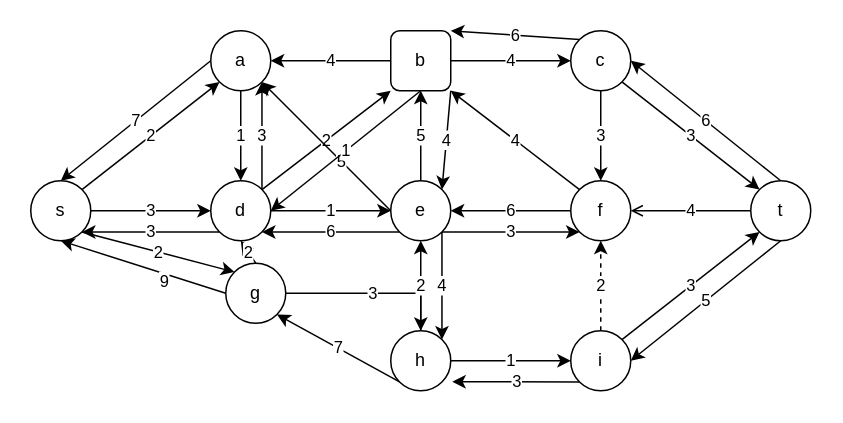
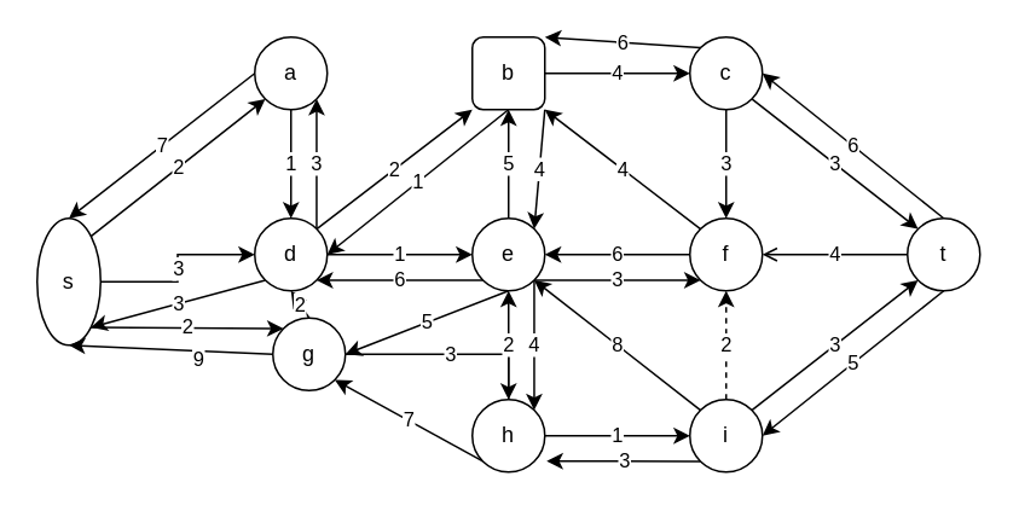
  <mxCell id="0" />
  <mxCell id="1" parent="0" />
  <mxCell id="2" value="3" style="edgeStyle=orthogonalEdgeStyle;rounded=0;orthogonalLoop=1;jettySize=auto;html=1;" edge="1" parent="1" source="5" target="10"><mxGeometry relative="1" as="geometry" /></mxCell>
  <mxCell id="3" value="2" style="edgeStyle=none;rounded=0;orthogonalLoop=1;jettySize=auto;html=1;exitX=1;exitY=1;exitDx=0;exitDy=0;entryX=0;entryY=0;entryDx=0;entryDy=0;" edge="1" parent="1" source="5" target="18"><mxGeometry relative="1" as="geometry" /></mxCell>
  <mxCell id="4" value="2" style="edgeStyle=none;rounded=0;orthogonalLoop=1;jettySize=auto;html=1;exitX=1;exitY=0;exitDx=0;exitDy=0;entryX=0;entryY=1;entryDx=0;entryDy=0;" edge="1" parent="1" source="5" target="13"><mxGeometry relative="1" as="geometry" /></mxCell>
- <mxCell id="5" value="s" style="ellipse;whiteSpace=wrap;html=1;aspect=fixed;" vertex="1" parent="1"><mxGeometry x="20" y="120" width="40" height="40" as="geometry" /></mxCell>
+ <mxCell id="5" value="s" style="ellipse;whiteSpace=wrap;html=1;aspect=fixed;" vertex="1" parent="1"><mxGeometry x="20" y="120" width="35" height="70" as="geometry" /></mxCell>
  <mxCell id="6" value="1" style="edgeStyle=orthogonalEdgeStyle;rounded=0;orthogonalLoop=1;jettySize=auto;html=1;" edge="1" parent="1" source="10" target="24"><mxGeometry relative="1" as="geometry" /></mxCell>
  <mxCell id="7" value="3" style="edgeStyle=none;rounded=0;orthogonalLoop=1;jettySize=auto;html=1;exitX=0;exitY=1;exitDx=0;exitDy=0;entryX=1;entryY=1;entryDx=0;entryDy=0;" edge="1" parent="1" source="10" target="5"><mxGeometry relative="1" as="geometry" /></mxCell>
  <mxCell id="8" value="2" style="edgeStyle=none;rounded=0;orthogonalLoop=1;jettySize=auto;html=1;exitX=1;exitY=0;exitDx=0;exitDy=0;entryX=0;entryY=1;entryDx=0;entryDy=0;" edge="1" parent="1" source="10" target="41"><mxGeometry relative="1" as="geometry" /></mxCell>
  <mxCell id="9" value="3" style="edgeStyle=none;rounded=0;orthogonalLoop=1;jettySize=auto;html=1;exitX=1;exitY=0;exitDx=0;exitDy=0;entryX=1;entryY=1;entryDx=0;entryDy=0;" edge="1" parent="1" source="10" target="13"><mxGeometry relative="1" as="geometry" /></mxCell>
  <mxCell id="10" value="d" style="ellipse;whiteSpace=wrap;html=1;aspect=fixed;" vertex="1" parent="1"><mxGeometry x="140" y="120" width="40" height="40" as="geometry" /></mxCell>
  <mxCell id="11" value="1" style="edgeStyle=none;rounded=0;orthogonalLoop=1;jettySize=auto;html=1;exitX=0.5;exitY=1;exitDx=0;exitDy=0;entryX=0.5;entryY=0;entryDx=0;entryDy=0;" edge="1" parent="1" source="13" target="10"><mxGeometry relative="1" as="geometry" /></mxCell>
  <mxCell id="12" value="7" style="edgeStyle=none;rounded=0;orthogonalLoop=1;jettySize=auto;html=1;exitX=0;exitY=0.5;exitDx=0;exitDy=0;entryX=0.5;entryY=0;entryDx=0;entryDy=0;" edge="1" parent="1" source="13" target="5"><mxGeometry relative="1" as="geometry" /></mxCell>
  <mxCell id="13" value="a" style="ellipse;whiteSpace=wrap;html=1;aspect=fixed;" vertex="1" parent="1"><mxGeometry x="140" width="40" height="40" as="geometry" y="20" /></mxCell>
  <mxCell id="14" value="3" style="edgeStyle=orthogonalEdgeStyle;rounded=0;orthogonalLoop=1;jettySize=auto;html=1;" edge="1" parent="1" source="18" target="28"><mxGeometry relative="1" as="geometry" /></mxCell>
  <mxCell id="15" style="edgeStyle=none;rounded=0;orthogonalLoop=1;jettySize=auto;html=1;exitX=0;exitY=0.5;exitDx=0;exitDy=0;entryX=0.5;entryY=1;entryDx=0;entryDy=0;" edge="1" parent="1" source="18" target="5"><mxGeometry relative="1" as="geometry" /></mxCell>
  <mxCell id="16" value="9" style="edgeLabel;html=1;align=center;verticalAlign=middle;resizable=0;points=[];" vertex="1" connectable="0" parent="15"><mxGeometry x="-0.271" y="4" relative="1" as="geometry"><mxPoint as="offset" /></mxGeometry></mxCell>
  <mxCell id="17" value="2" style="edgeStyle=none;rounded=0;orthogonalLoop=1;jettySize=auto;html=1;exitX=0.5;exitY=0;exitDx=0;exitDy=0;entryX=0.5;entryY=1;entryDx=0;entryDy=0;" edge="1" parent="1" source="18" target="10"><mxGeometry relative="1" as="geometry" /></mxCell>
  <mxCell id="18" value="g" style="ellipse;whiteSpace=wrap;html=1;aspect=fixed;" vertex="1" parent="1"><mxGeometry x="150" y="175" width="40" height="40" as="geometry" /></mxCell>
  <mxCell id="19" value="5" style="edgeStyle=none;rounded=0;orthogonalLoop=1;jettySize=auto;html=1;exitX=0.5;exitY=0;exitDx=0;exitDy=0;entryX=0.5;entryY=1;entryDx=0;entryDy=0;" edge="1" parent="1" source="24" target="41"><mxGeometry relative="1" as="geometry" /></mxCell>
  <mxCell id="20" value="4" style="edgeStyle=none;rounded=0;orthogonalLoop=1;jettySize=auto;html=1;exitX=1;exitY=1;exitDx=0;exitDy=0;entryX=1;entryY=0;entryDx=0;entryDy=0;" edge="1" parent="1" source="24" target="28"><mxGeometry relative="1" as="geometry" /></mxCell>
- <mxCell id="21" value="5" style="edgeStyle=none;rounded=0;orthogonalLoop=1;jettySize=auto;html=1;exitX=0.5;exitY=1;exitDx=0;exitDy=0;" edge="1" parent="1" source="24" target="13"><mxGeometry relative="1" as="geometry" /></mxCell>
+ <mxCell id="21" value="5" style="edgeStyle=none;rounded=0;orthogonalLoop=1;jettySize=auto;html=1;exitX=0.5;exitY=1;exitDx=0;exitDy=0;entryX=1;entryY=0.5;entryDx=0;entryDy=0;" edge="1" parent="1" source="24" target="18"><mxGeometry relative="1" as="geometry" /></mxCell>
  <mxCell id="22" value="6" style="edgeStyle=none;rounded=0;orthogonalLoop=1;jettySize=auto;html=1;exitX=0;exitY=1;exitDx=0;exitDy=0;entryX=1;entryY=1;entryDx=0;entryDy=0;" edge="1" parent="1" source="24" target="10"><mxGeometry relative="1" as="geometry" /></mxCell>
  <mxCell id="23" value="3" style="edgeStyle=none;rounded=0;orthogonalLoop=1;jettySize=auto;html=1;exitX=1;exitY=1;exitDx=0;exitDy=0;entryX=0;entryY=1;entryDx=0;entryDy=0;" edge="1" parent="1" source="24" target="36"><mxGeometry relative="1" as="geometry" /></mxCell>
  <mxCell id="24" value="e" style="ellipse;whiteSpace=wrap;html=1;aspect=fixed;" vertex="1" parent="1"><mxGeometry x="260" y="120" width="40" height="40" as="geometry" /></mxCell>
  <mxCell id="25" value="1" style="edgeStyle=orthogonalEdgeStyle;rounded=0;orthogonalLoop=1;jettySize=auto;html=1;" edge="1" parent="1" source="28" target="33"><mxGeometry relative="1" as="geometry" /></mxCell>
  <mxCell id="26" value="2" style="edgeStyle=none;rounded=0;orthogonalLoop=1;jettySize=auto;html=1;exitX=0.5;exitY=0;exitDx=0;exitDy=0;entryX=0.5;entryY=1;entryDx=0;entryDy=0;" edge="1" parent="1" source="28" target="24"><mxGeometry relative="1" as="geometry" /></mxCell>
  <mxCell id="27" value="7" style="edgeStyle=none;rounded=0;orthogonalLoop=1;jettySize=auto;html=1;exitX=0;exitY=1;exitDx=0;exitDy=0;entryX=1;entryY=1;entryDx=0;entryDy=0;" edge="1" parent="1" source="28" target="18"><mxGeometry relative="1" as="geometry" /></mxCell>
  <mxCell id="28" value="h" style="ellipse;whiteSpace=wrap;html=1;aspect=fixed;" vertex="1" parent="1"><mxGeometry x="260" y="220" width="40" height="40" as="geometry" /></mxCell>
  <mxCell id="29" value="3" style="edgeStyle=none;rounded=0;orthogonalLoop=1;jettySize=auto;html=1;exitX=1;exitY=0;exitDx=0;exitDy=0;entryX=0;entryY=1;entryDx=0;entryDy=0;" edge="1" parent="1" source="33" target="49"><mxGeometry relative="1" as="geometry" /></mxCell>
  <mxCell id="30" value="3" style="edgeStyle=none;rounded=0;orthogonalLoop=1;jettySize=auto;html=1;exitX=0;exitY=1;exitDx=0;exitDy=0;entryX=1.025;entryY=0.85;entryDx=0;entryDy=0;entryPerimeter=0;" edge="1" parent="1" source="33" target="28"><mxGeometry relative="1" as="geometry" /></mxCell>
  <mxCell id="31" value="2" style="edgeStyle=none;rounded=0;orthogonalLoop=1;jettySize=auto;html=1;exitX=0.5;exitY=0;exitDx=0;exitDy=0;entryX=0.5;entryY=1;entryDx=0;entryDy=0;dashed=1;" edge="1" parent="1" source="33" target="36"><mxGeometry relative="1" as="geometry" /></mxCell>
+ <mxCell id="32" value="8" style="edgeStyle=none;rounded=0;orthogonalLoop=1;jettySize=auto;html=1;exitX=0;exitY=0;exitDx=0;exitDy=0;entryX=1;entryY=1;entryDx=0;entryDy=0;" edge="1" parent="1" source="33" target="24"><mxGeometry relative="1" as="geometry" /></mxCell>
  <mxCell id="33" value="i" style="ellipse;whiteSpace=wrap;html=1;aspect=fixed;" vertex="1" parent="1"><mxGeometry x="380" y="220" width="40" height="40" as="geometry" /></mxCell>
  <mxCell id="34" value="6" style="edgeStyle=none;rounded=0;orthogonalLoop=1;jettySize=auto;html=1;exitX=0;exitY=0.5;exitDx=0;exitDy=0;entryX=1;entryY=0.5;entryDx=0;entryDy=0;" edge="1" parent="1" source="36" target="24"><mxGeometry relative="1" as="geometry" /></mxCell>
  <mxCell id="35" value="4" style="edgeStyle=none;rounded=0;orthogonalLoop=1;jettySize=auto;html=1;exitX=0;exitY=0;exitDx=0;exitDy=0;entryX=1;entryY=1;entryDx=0;entryDy=0;" edge="1" parent="1" source="36" target="41"><mxGeometry relative="1" as="geometry" /></mxCell>
  <mxCell id="36" value="f" style="ellipse;whiteSpace=wrap;html=1;aspect=fixed;" vertex="1" parent="1"><mxGeometry x="380" y="120" width="40" height="40" as="geometry" /></mxCell>
  <mxCell id="37" value="4" style="edgeStyle=orthogonalEdgeStyle;rounded=0;orthogonalLoop=1;jettySize=auto;html=1;" edge="1" parent="1" source="41" target="45"><mxGeometry relative="1" as="geometry" /></mxCell>
  <mxCell id="38" value="4" style="edgeStyle=none;rounded=0;orthogonalLoop=1;jettySize=auto;html=1;exitX=1;exitY=1;exitDx=0;exitDy=0;entryX=1;entryY=0;entryDx=0;entryDy=0;" edge="1" parent="1" source="41" target="24"><mxGeometry relative="1" as="geometry" /></mxCell>
  <mxCell id="39" value="1" style="edgeStyle=none;rounded=0;orthogonalLoop=1;jettySize=auto;html=1;exitX=0.5;exitY=1;exitDx=0;exitDy=0;entryX=1;entryY=0.5;entryDx=0;entryDy=0;" edge="1" parent="1" source="41" target="10"><mxGeometry relative="1" as="geometry" /></mxCell>
- <mxCell id="40" value="4" style="edgeStyle=none;rounded=0;orthogonalLoop=1;jettySize=auto;html=1;exitX=0;exitY=0.5;exitDx=0;exitDy=0;entryX=1;entryY=0.5;entryDx=0;entryDy=0;" edge="1" parent="1" source="41" target="13"><mxGeometry relative="1" as="geometry" /></mxCell>
  <mxCell id="41" value="b" style="whiteSpace=wrap;html=1;aspect=fixed;rounded=1;" vertex="1" parent="1"><mxGeometry x="260" width="40" height="40" as="geometry" y="20" /></mxCell>
  <mxCell id="42" value="3" style="rounded=0;orthogonalLoop=1;jettySize=auto;html=1;exitX=1;exitY=1;exitDx=0;exitDy=0;entryX=0;entryY=0;entryDx=0;entryDy=0;" edge="1" parent="1" source="45" target="49"><mxGeometry relative="1" as="geometry" /></mxCell>
  <mxCell id="43" value="3" style="edgeStyle=none;rounded=0;orthogonalLoop=1;jettySize=auto;html=1;exitX=0.5;exitY=1;exitDx=0;exitDy=0;entryX=0.5;entryY=0;entryDx=0;entryDy=0;" edge="1" parent="1" source="45" target="36"><mxGeometry relative="1" as="geometry" /></mxCell>
  <mxCell id="44" value="6" style="edgeStyle=none;rounded=0;orthogonalLoop=1;jettySize=auto;html=1;exitX=0;exitY=0;exitDx=0;exitDy=0;entryX=1;entryY=0;entryDx=0;entryDy=0;" edge="1" parent="1" source="45" target="41"><mxGeometry relative="1" as="geometry" /></mxCell>
  <mxCell id="45" value="c" style="ellipse;whiteSpace=wrap;html=1;aspect=fixed;" vertex="1" parent="1"><mxGeometry x="380" width="40" height="40" as="geometry" y="20" /></mxCell>
  <mxCell id="46" value="5" style="edgeStyle=none;rounded=0;orthogonalLoop=1;jettySize=auto;html=1;exitX=0.5;exitY=1;exitDx=0;exitDy=0;entryX=1;entryY=0.5;entryDx=0;entryDy=0;" edge="1" parent="1" source="49" target="33"><mxGeometry relative="1" as="geometry" /></mxCell>
  <mxCell id="47" value="6" style="edgeStyle=none;rounded=0;orthogonalLoop=1;jettySize=auto;html=1;exitX=0.5;exitY=0;exitDx=0;exitDy=0;entryX=1;entryY=0.5;entryDx=0;entryDy=0;" edge="1" parent="1" source="49" target="45"><mxGeometry relative="1" as="geometry" /></mxCell>
  <mxCell id="48" value="4" style="edgeStyle=none;rounded=0;orthogonalLoop=1;jettySize=auto;html=1;exitX=0;exitY=0.5;exitDx=0;exitDy=0;entryX=1;entryY=0.5;entryDx=0;entryDy=0;endArrow=open;" edge="1" parent="1" source="49" target="36"><mxGeometry relative="1" as="geometry" /></mxCell>
  <mxCell id="49" value="t" style="ellipse;whiteSpace=wrap;html=1;aspect=fixed;" vertex="1" parent="1"><mxGeometry x="500" y="120" width="40" height="40" as="geometry" /></mxCell>
